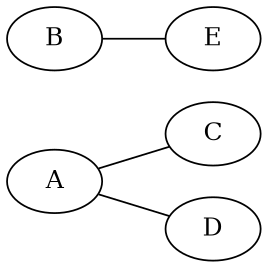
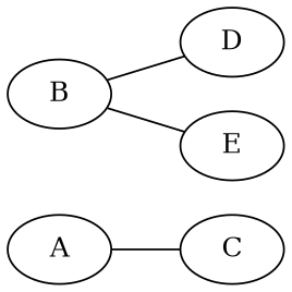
  graph {
    rankdir=LR
    A
    C
    B
    D
    E
    A -- C
-   A -- D
+   B -- D
    B -- E
  }
